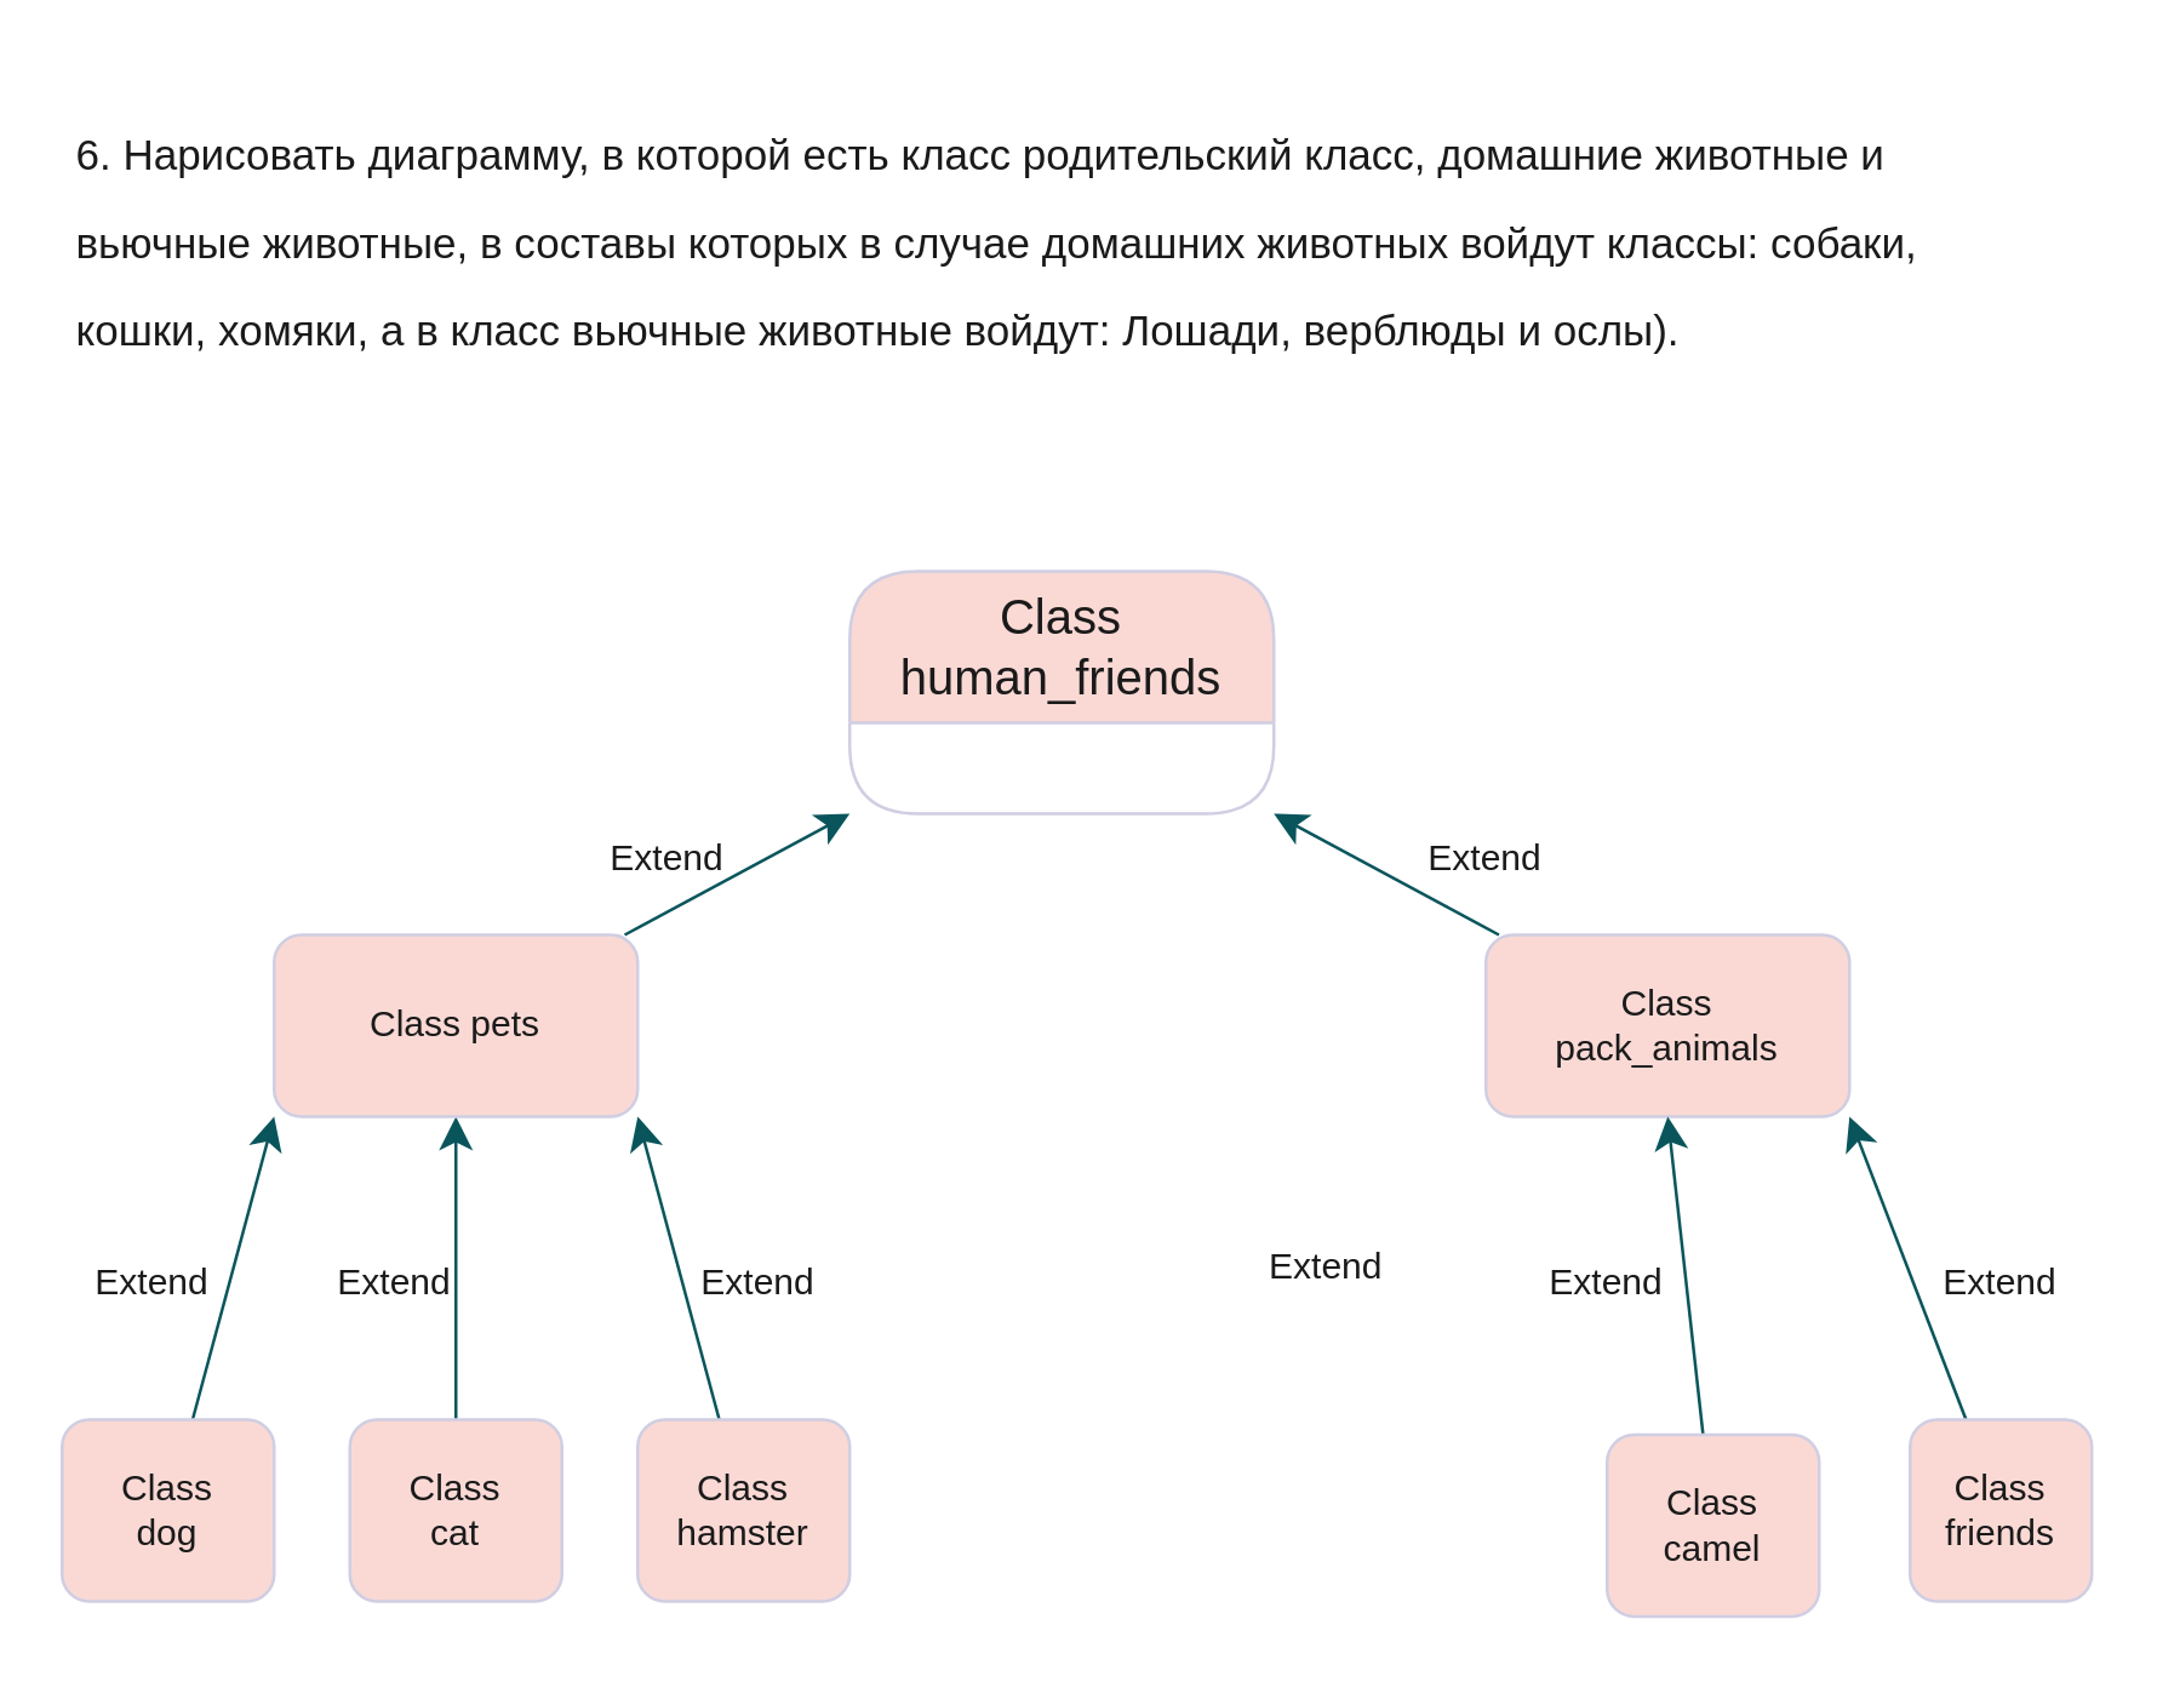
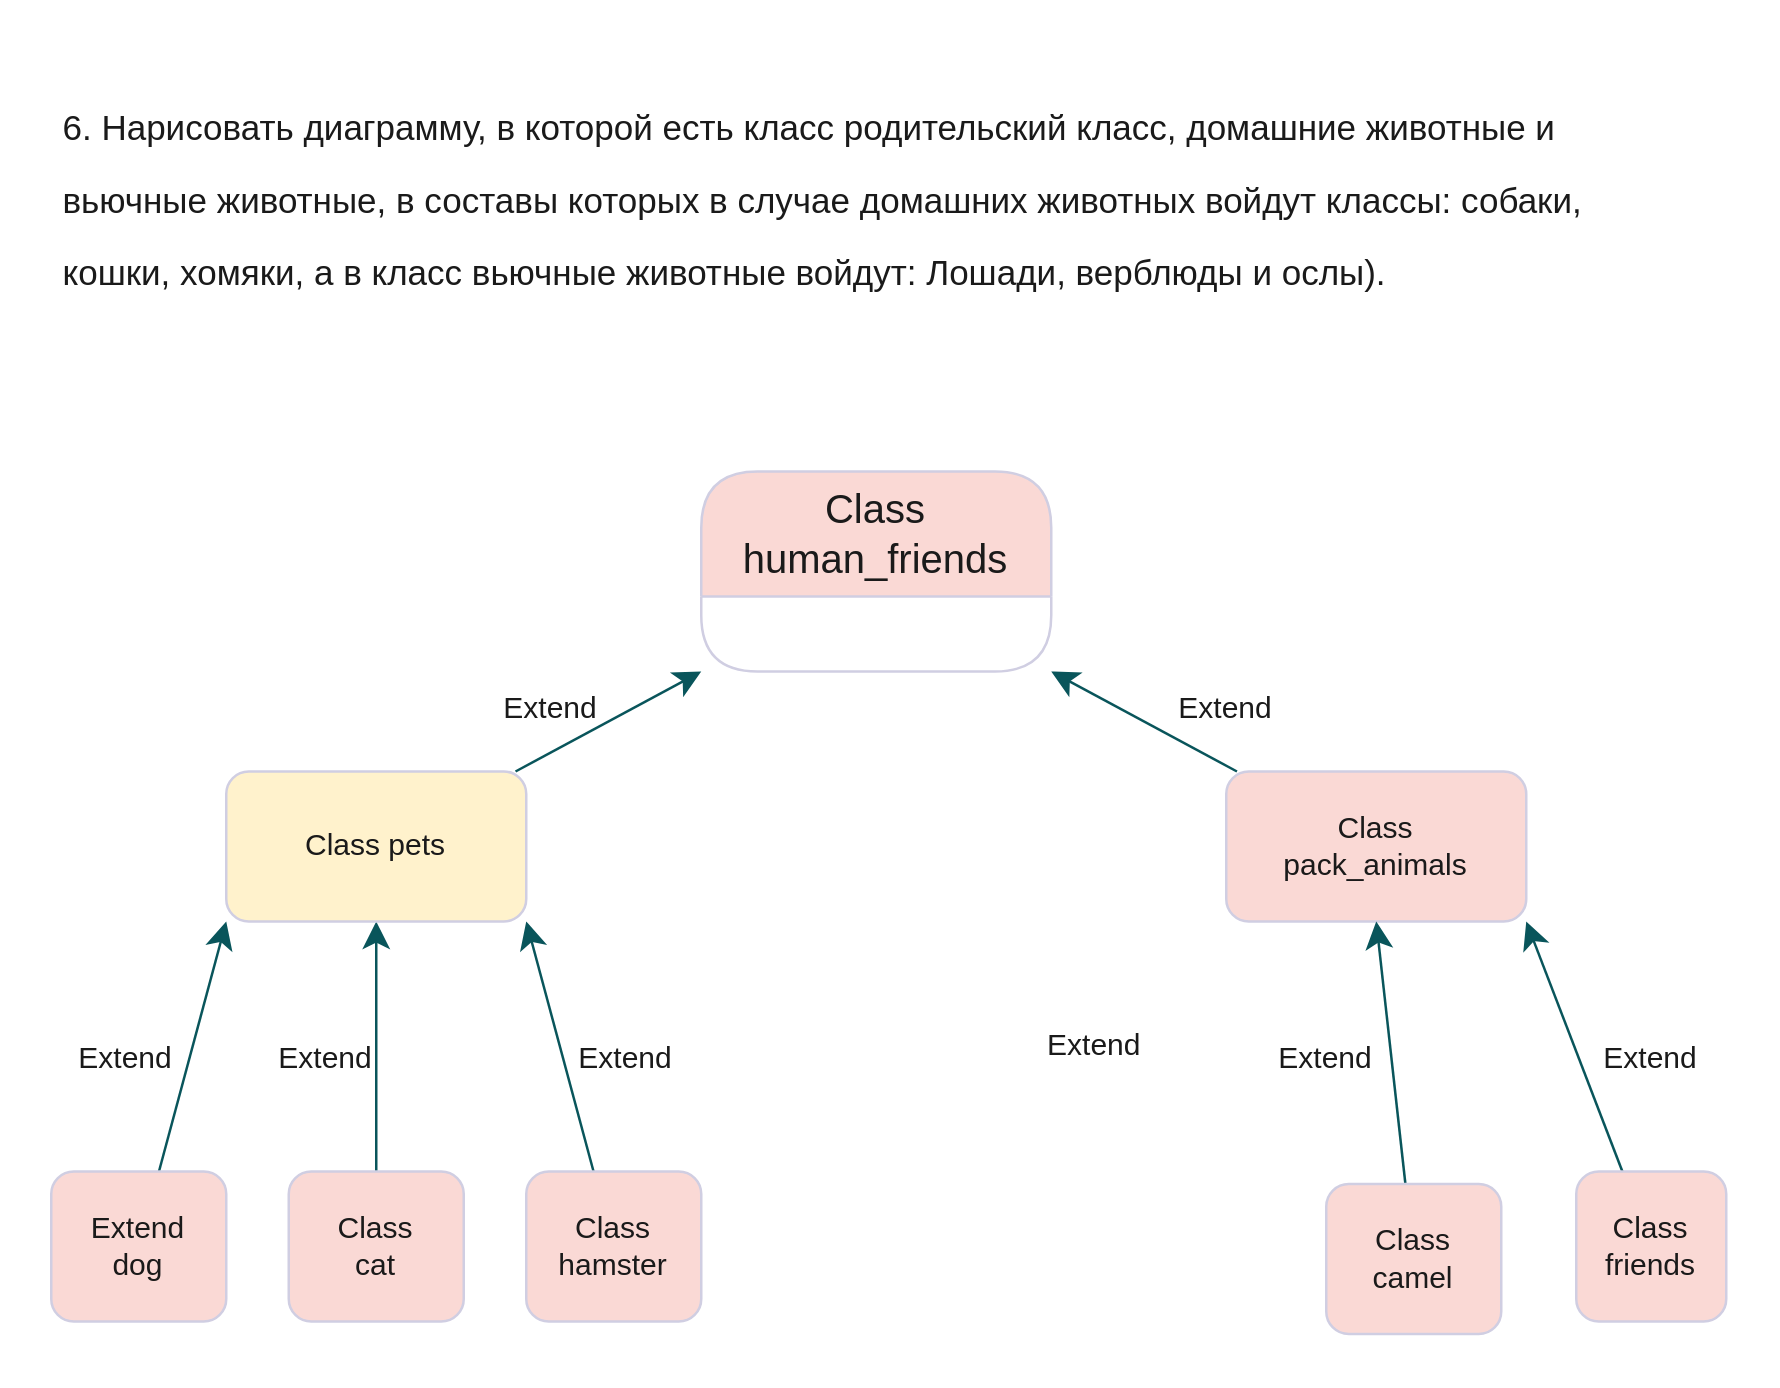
  <mxCell id="0" />
  <mxCell id="1" parent="0" />
  <mxCell id="2" style="edgeStyle=none;curved=1;rounded=1;orthogonalLoop=1;jettySize=auto;html=1;entryX=0;entryY=1;entryDx=0;entryDy=0;fontSize=12;startSize=8;endSize=8;labelBackgroundColor=none;fontColor=default;strokeColor=#09555B;" edge="1" parent="1" source="3" target="10"><mxGeometry relative="1" as="geometry" /></mxCell>
- <mxCell id="3" value="Class &lt;br&gt;dog" style="rounded=1;whiteSpace=wrap;html=1;fontSize=12;glass=0;strokeWidth=1;shadow=0;labelBackgroundColor=none;fillColor=#FAD9D5;strokeColor=#D0CEE2;fontColor=#1A1A1A;" vertex="1" parent="1"><mxGeometry x="20" y="468" width="70" height="60" as="geometry" /></mxCell>
+ <mxCell id="3" value="Extend &lt;br&gt;dog" style="rounded=1;whiteSpace=wrap;html=1;fontSize=12;glass=0;strokeWidth=1;shadow=0;labelBackgroundColor=none;fillColor=#FAD9D5;strokeColor=#D0CEE2;fontColor=#1A1A1A;" vertex="1" parent="1"><mxGeometry x="20" y="468" width="70" height="60" as="geometry" /></mxCell>
  <mxCell id="4" style="edgeStyle=none;curved=1;rounded=1;orthogonalLoop=1;jettySize=auto;html=1;entryX=0.5;entryY=1;entryDx=0;entryDy=0;fontSize=12;startSize=8;endSize=8;labelBackgroundColor=none;fontColor=default;strokeColor=#09555B;" edge="1" parent="1" source="5" target="10"><mxGeometry relative="1" as="geometry" /></mxCell>
  <mxCell id="5" value="Class &lt;br&gt;cat" style="rounded=1;whiteSpace=wrap;html=1;fontSize=12;glass=0;strokeWidth=1;shadow=0;labelBackgroundColor=none;fillColor=#FAD9D5;strokeColor=#D0CEE2;fontColor=#1A1A1A;" vertex="1" parent="1"><mxGeometry x="115" y="468" width="70" height="60" as="geometry" /></mxCell>
  <mxCell id="6" style="edgeStyle=none;curved=1;rounded=1;orthogonalLoop=1;jettySize=auto;html=1;entryX=1;entryY=1;entryDx=0;entryDy=0;fontSize=12;startSize=8;endSize=8;labelBackgroundColor=none;fontColor=default;strokeColor=#09555B;" edge="1" parent="1" source="7" target="10"><mxGeometry relative="1" as="geometry" /></mxCell>
  <mxCell id="7" value="Class hamster" style="rounded=1;whiteSpace=wrap;html=1;fontSize=12;glass=0;strokeWidth=1;shadow=0;labelBackgroundColor=none;fillColor=#FAD9D5;strokeColor=#D0CEE2;fontColor=#1A1A1A;" vertex="1" parent="1"><mxGeometry x="210" y="468" width="70" height="60" as="geometry" /></mxCell>
  <mxCell id="8" style="edgeStyle=elbowEdgeStyle;rounded=1;orthogonalLoop=1;jettySize=auto;html=1;entryX=1;entryY=0;entryDx=0;entryDy=0;labelBackgroundColor=none;fontColor=default;strokeColor=#09555B;" edge="1" parent="1" source="10"><mxGeometry relative="1" as="geometry"><mxPoint x="190" y="338" as="targetPoint" /></mxGeometry></mxCell>
  <mxCell id="9" style="edgeStyle=none;curved=1;rounded=1;orthogonalLoop=1;jettySize=auto;html=1;fontSize=12;startSize=8;endSize=8;entryX=0;entryY=1;entryDx=0;entryDy=0;labelBackgroundColor=none;fontColor=default;strokeColor=#09555B;" edge="1" parent="1" source="10" target="27"><mxGeometry relative="1" as="geometry"><mxPoint x="160" y="228" as="targetPoint" /></mxGeometry></mxCell>
- <mxCell id="10" value="Class pets" style="rounded=1;whiteSpace=wrap;html=1;labelBackgroundColor=none;fillColor=#FAD9D5;strokeColor=#D0CEE2;fontColor=#1A1A1A;" vertex="1" parent="1"><mxGeometry x="90" y="308" width="120" height="60" as="geometry" /></mxCell>
+ <mxCell id="10" value="Class pets" style="rounded=1;whiteSpace=wrap;html=1;labelBackgroundColor=none;fillColor=#fff2cc;strokeColor=#D0CEE2;fontColor=#1A1A1A;" vertex="1" parent="1"><mxGeometry x="90" y="308" width="120" height="60" as="geometry" /></mxCell>
  <mxCell id="11" style="edgeStyle=none;curved=1;rounded=1;orthogonalLoop=1;jettySize=auto;html=1;entryX=1;entryY=1;entryDx=0;entryDy=0;fontSize=12;startSize=8;endSize=8;labelBackgroundColor=none;fontColor=default;strokeColor=#09555B;" edge="1" parent="1" source="12" target="27"><mxGeometry relative="1" as="geometry" /></mxCell>
  <mxCell id="12" value="Class &lt;br&gt;pack_animals" style="rounded=1;whiteSpace=wrap;html=1;labelBackgroundColor=none;fillColor=#FAD9D5;strokeColor=#D0CEE2;fontColor=#1A1A1A;" vertex="1" parent="1"><mxGeometry x="490" y="308" width="120" height="60" as="geometry" /></mxCell>
  <mxCell id="13" style="edgeStyle=none;curved=1;rounded=1;orthogonalLoop=1;jettySize=auto;html=1;entryX=0.5;entryY=1;entryDx=0;entryDy=0;fontSize=12;startSize=8;endSize=8;labelBackgroundColor=none;fontColor=default;strokeColor=#09555B;" edge="1" parent="1" source="14" target="12"><mxGeometry relative="1" as="geometry" /></mxCell>
  <mxCell id="14" value="Class &lt;br&gt;camel" style="rounded=1;whiteSpace=wrap;html=1;fontSize=12;glass=0;strokeWidth=1;shadow=0;labelBackgroundColor=none;fillColor=#FAD9D5;strokeColor=#D0CEE2;fontColor=#1A1A1A;" vertex="1" parent="1"><mxGeometry x="530" y="473" width="70" height="60" as="geometry" /></mxCell>
  <mxCell id="15" style="edgeStyle=none;curved=1;rounded=1;orthogonalLoop=1;jettySize=auto;html=1;entryX=1;entryY=1;entryDx=0;entryDy=0;fontSize=12;startSize=8;endSize=8;labelBackgroundColor=none;fontColor=default;strokeColor=#09555B;" edge="1" parent="1" source="16" target="12"><mxGeometry relative="1" as="geometry" /></mxCell>
  <mxCell id="16" value="Class&lt;br&gt;friends" style="rounded=1;whiteSpace=wrap;html=1;fontSize=12;glass=0;strokeWidth=1;shadow=0;labelBackgroundColor=none;fillColor=#FAD9D5;strokeColor=#D0CEE2;fontColor=#1A1A1A;" vertex="1" parent="1"><mxGeometry x="630" y="468" width="60" height="60" as="geometry" /></mxCell>
  <mxCell id="17" style="edgeStyle=elbowEdgeStyle;rounded=1;orthogonalLoop=1;jettySize=auto;html=1;entryX=0;entryY=0.5;entryDx=0;entryDy=0;labelBackgroundColor=none;fontColor=default;strokeColor=#09555B;" edge="1" parent="1" source="7" target="7"><mxGeometry relative="1" as="geometry" /></mxCell>
  <mxCell id="18" value="&lt;h1&gt;&lt;div style=&quot;font-weight: 400;&quot; title=&quot;Page 1&quot; class=&quot;page&quot;&gt;&lt;div style=&quot;background-color: rgb(255, 255, 255);&quot; class=&quot;section&quot;&gt;&lt;div class=&quot;layoutArea&quot;&gt;&lt;div class=&quot;column&quot;&gt;&lt;p&gt;&lt;font style=&quot;font-size: 14px;&quot;&gt;6. Нарисовать диаграмму, в которой есть класс родительский класс, домашние животные и вьючные животные, в составы которых в случае домашних животных войдут классы: собаки, кошки, хомяки, а в класс вьючные животные войдут: Лошади, верблюды и ослы).&lt;/font&gt;&lt;/p&gt;&lt;/div&gt;&lt;/div&gt;&lt;/div&gt;&lt;/div&gt;&lt;/h1&gt;" style="text;html=1;strokeColor=none;fillColor=none;spacing=5;spacingTop=-20;whiteSpace=wrap;overflow=hidden;rounded=1;labelBackgroundColor=none;fontColor=#1A1A1A;" vertex="1" parent="1"><mxGeometry x="20" y="20" width="640" height="120" as="geometry" /></mxCell>
  <mxCell id="19" value="Extend" style="text;html=1;strokeColor=none;fillColor=none;align=center;verticalAlign=middle;whiteSpace=wrap;rounded=1;labelBackgroundColor=none;fontColor=#1A1A1A;" vertex="1" parent="1"><mxGeometry x="190" y="268" width="60" height="30" as="geometry" /></mxCell>
  <mxCell id="20" value="Extend" style="text;html=1;strokeColor=none;fillColor=none;align=center;verticalAlign=middle;whiteSpace=wrap;rounded=1;labelBackgroundColor=none;fontColor=#1A1A1A;" vertex="1" parent="1"><mxGeometry x="20" y="408" width="60" height="30" as="geometry" /></mxCell>
  <mxCell id="21" value="Extend" style="text;html=1;strokeColor=none;fillColor=none;align=center;verticalAlign=middle;whiteSpace=wrap;rounded=1;labelBackgroundColor=none;fontColor=#1A1A1A;" vertex="1" parent="1"><mxGeometry x="630" y="408" width="60" height="30" as="geometry" /></mxCell>
  <mxCell id="22" value="Extend" style="text;html=1;strokeColor=none;fillColor=none;align=center;verticalAlign=middle;whiteSpace=wrap;rounded=1;labelBackgroundColor=none;fontColor=#1A1A1A;" vertex="1" parent="1"><mxGeometry x="500" y="408" width="60" height="30" as="geometry" /></mxCell>
  <mxCell id="23" value="Extend" style="text;html=1;strokeColor=none;fillColor=none;align=center;verticalAlign=middle;whiteSpace=wrap;rounded=1;labelBackgroundColor=none;fontColor=#1A1A1A;" vertex="1" parent="1"><mxGeometry x="410" y="408" width="55" height="20" as="geometry" /></mxCell>
  <mxCell id="24" value="Extend" style="text;html=1;strokeColor=none;fillColor=none;align=center;verticalAlign=middle;whiteSpace=wrap;rounded=1;labelBackgroundColor=none;fontColor=#1A1A1A;" vertex="1" parent="1"><mxGeometry x="100" y="408" width="60" height="30" as="geometry" /></mxCell>
  <mxCell id="25" value="Extend" style="text;html=1;strokeColor=none;fillColor=none;align=center;verticalAlign=middle;whiteSpace=wrap;rounded=1;labelBackgroundColor=none;fontColor=#1A1A1A;" vertex="1" parent="1"><mxGeometry x="220" y="408" width="60" height="30" as="geometry" /></mxCell>
  <mxCell id="26" value="Extend" style="text;html=1;strokeColor=none;fillColor=none;align=center;verticalAlign=middle;whiteSpace=wrap;rounded=1;labelBackgroundColor=none;fontColor=#1A1A1A;" vertex="1" parent="1"><mxGeometry x="460" y="268" width="60" height="30" as="geometry" /></mxCell>
  <mxCell id="27" value="Class human_friends" style="swimlane;fontStyle=0;childLayout=stackLayout;horizontal=1;startSize=50;horizontalStack=0;resizeParent=1;resizeParentMax=0;resizeLast=0;collapsible=1;marginBottom=0;whiteSpace=wrap;html=1;fontSize=16;labelBackgroundColor=none;rounded=1;swimlaneFillColor=none;fillColor=#FAD9D5;strokeColor=#D0CEE2;fontColor=#1A1A1A;" vertex="1" parent="1"><mxGeometry x="280" y="188" width="140" height="80" as="geometry" /></mxCell>
  <mxCell id="28" style="edgeStyle=none;curved=1;rounded=1;orthogonalLoop=1;jettySize=auto;html=1;exitX=0;exitY=0.5;exitDx=0;exitDy=0;fontSize=12;startSize=8;endSize=8;labelBackgroundColor=none;fontColor=default;strokeColor=#09555B;" edge="1" parent="1" source="14" target="14"><mxGeometry relative="1" as="geometry" /></mxCell>
